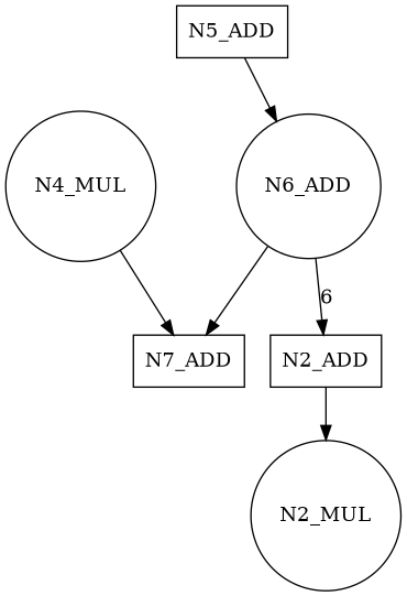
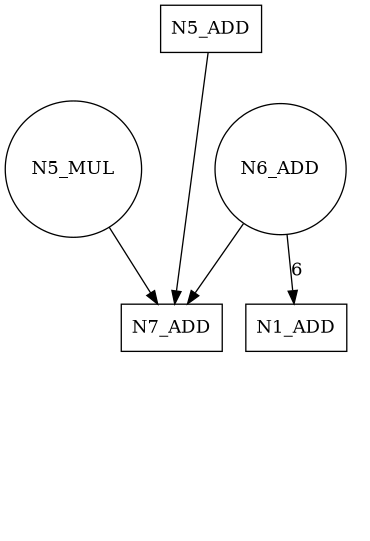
  digraph {
    node [shape=circle]
-   N2_MUL
-   N1_ADD [shape=box label=N2_ADD]
-   N4_MUL
+   N1_ADD [shape=box]
+   N4_MUL [label=N5_MUL]
    N7_ADD [shape=box]
    N6_ADD
    N5_ADD [shape=box]
-   N1_ADD -> N2_MUL
    N4_MUL -> N7_ADD
    N6_ADD -> N1_ADD [label=6]
    N6_ADD -> N7_ADD
-   N5_ADD -> N6_ADD
+   N5_ADD -> N7_ADD
  }
